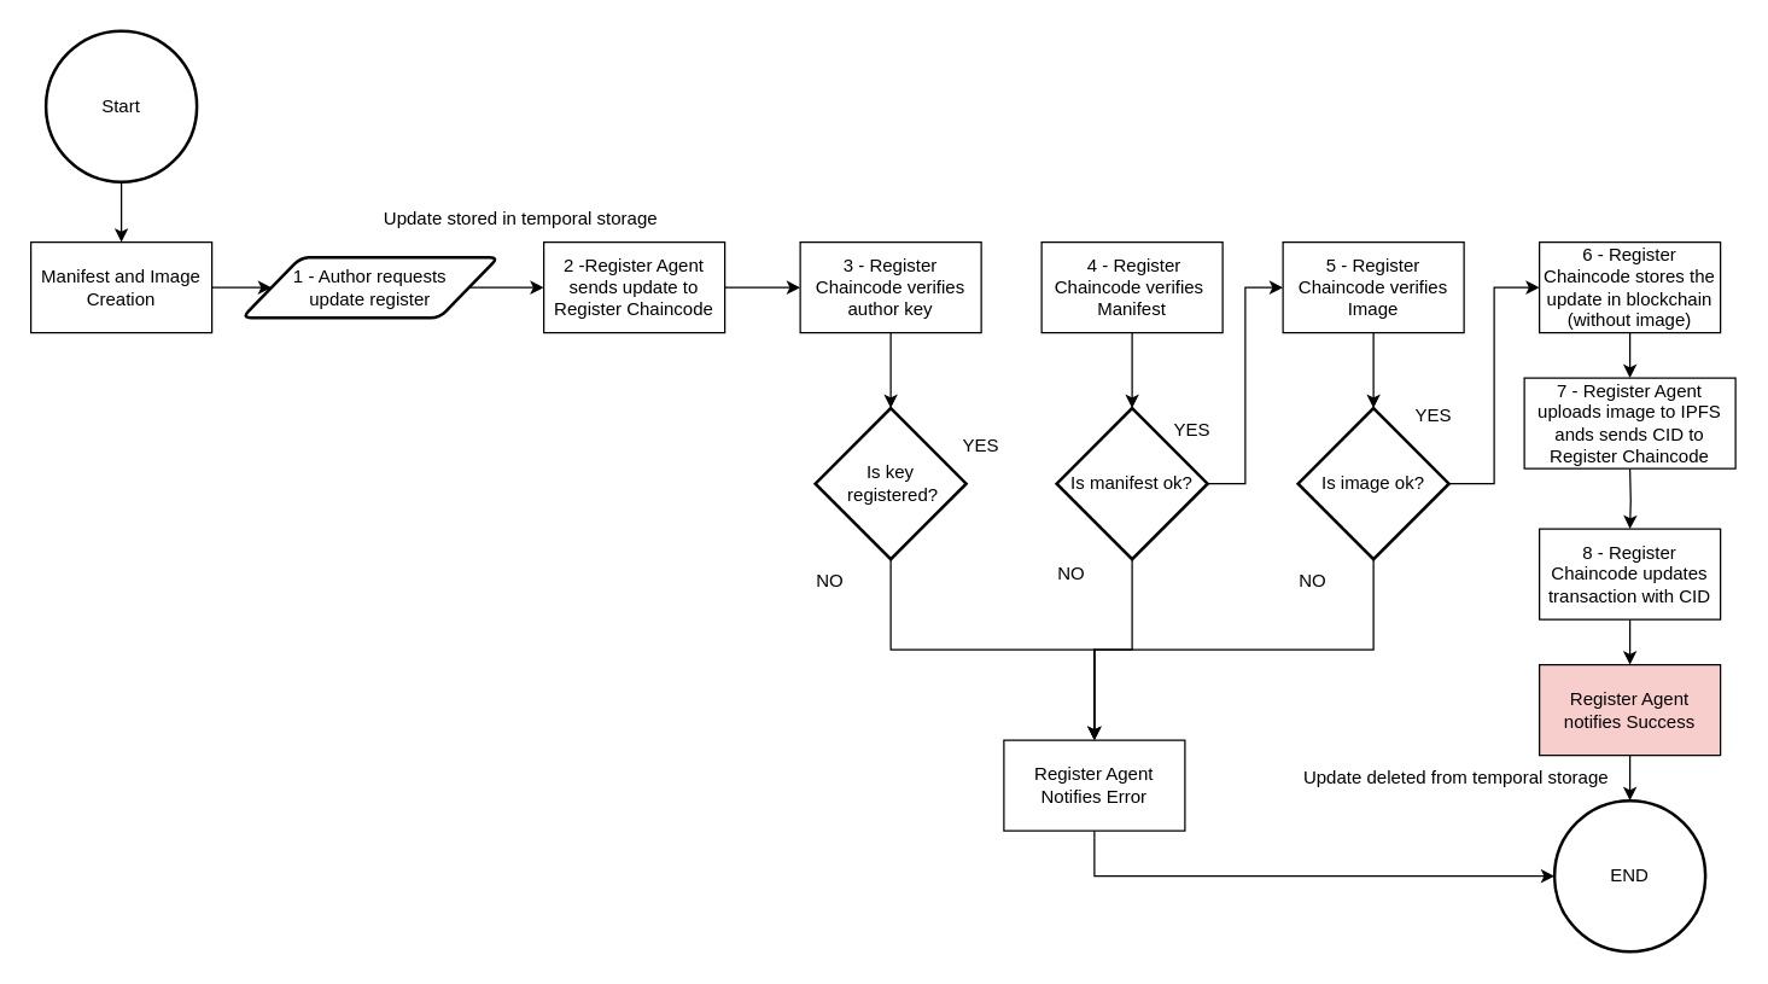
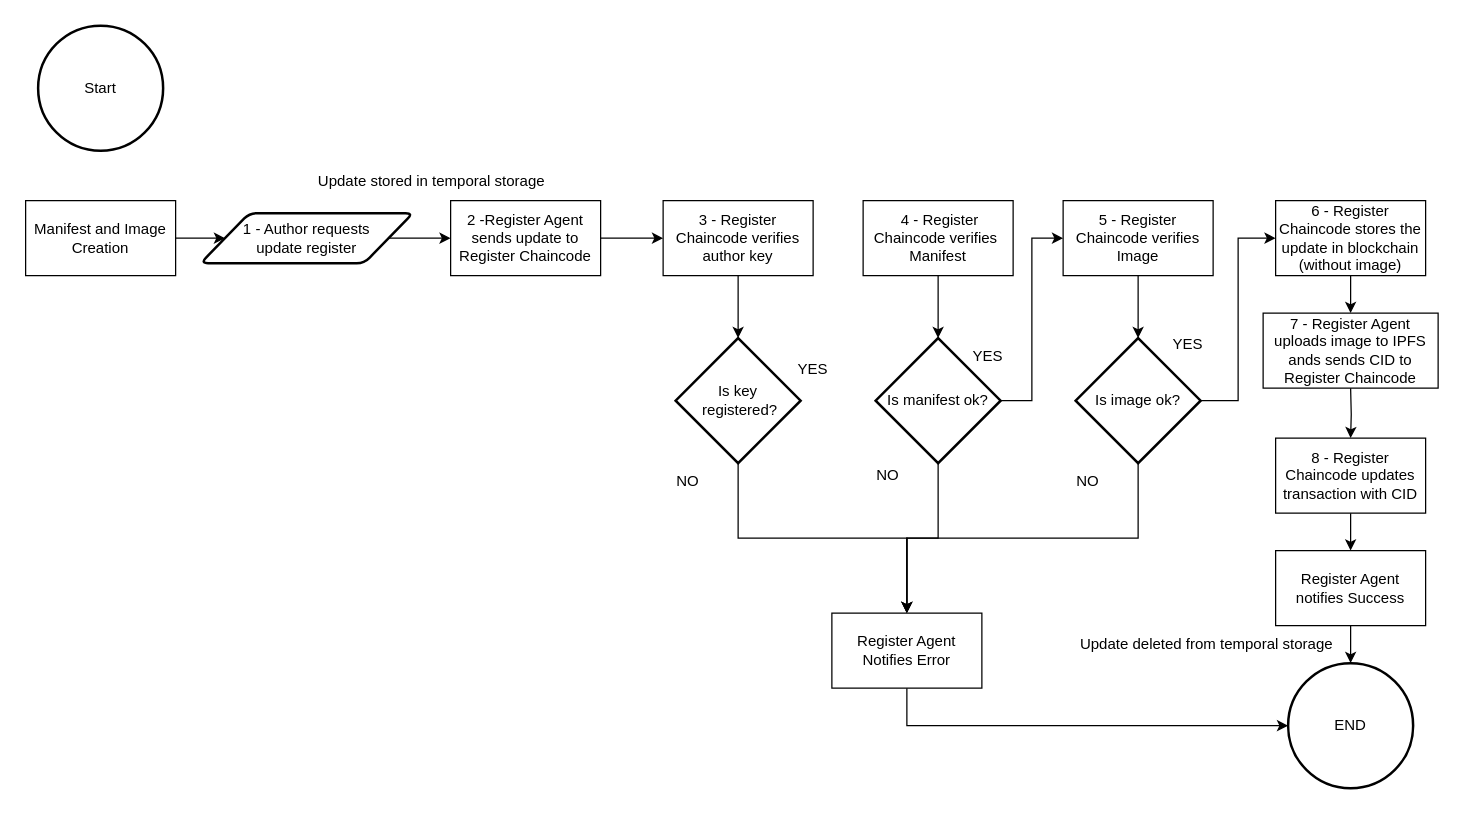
  <mxCell id="0" />
  <mxCell id="1" parent="0" />
- <mxCell id="2" style="edgeStyle=orthogonalEdgeStyle;rounded=0;orthogonalLoop=1;jettySize=auto;html=1;exitX=0.5;exitY=1;exitDx=0;exitDy=0;exitPerimeter=0;" parent="1" source="3" target="5" edge="1"><mxGeometry relative="1" as="geometry" /></mxCell>
  <mxCell id="3" value="&lt;div&gt;Start&lt;/div&gt;" style="strokeWidth=2;html=1;shape=mxgraph.flowchart.start_2;whiteSpace=wrap;" parent="1" vertex="1"><mxGeometry x="30" y="20" width="100" height="100" as="geometry" /></mxCell>
  <mxCell id="4" style="edgeStyle=orthogonalEdgeStyle;rounded=0;orthogonalLoop=1;jettySize=auto;html=1;exitX=1;exitY=0.5;exitDx=0;exitDy=0;entryX=0;entryY=0.5;entryDx=0;entryDy=0;" parent="1" source="5" target="7" edge="1"><mxGeometry relative="1" as="geometry" /></mxCell>
  <mxCell id="5" value="Manifest and Image Creation" style="rounded=0;whiteSpace=wrap;html=1;" parent="1" vertex="1"><mxGeometry x="20" y="160" width="120" height="60" as="geometry" /></mxCell>
  <mxCell id="6" style="edgeStyle=orthogonalEdgeStyle;rounded=0;orthogonalLoop=1;jettySize=auto;html=1;exitX=1;exitY=0.5;exitDx=0;exitDy=0;entryX=0;entryY=0.5;entryDx=0;entryDy=0;" parent="1" source="7" target="9" edge="1"><mxGeometry relative="1" as="geometry" /></mxCell>
  <mxCell id="7" value="&lt;div&gt;1 - Author requests &lt;br&gt;&lt;/div&gt;&lt;div&gt;update register&lt;/div&gt;" style="shape=parallelogram;html=1;strokeWidth=2;perimeter=parallelogramPerimeter;whiteSpace=wrap;rounded=1;arcSize=12;size=0.23;" parent="1" vertex="1"><mxGeometry x="160" y="170" width="170" height="40" as="geometry" /></mxCell>
  <mxCell id="8" style="edgeStyle=orthogonalEdgeStyle;rounded=0;orthogonalLoop=1;jettySize=auto;html=1;exitX=1;exitY=0.5;exitDx=0;exitDy=0;entryX=0;entryY=0.5;entryDx=0;entryDy=0;startArrow=none;startFill=0;" edge="1" parent="1" source="9" target="41"><mxGeometry relative="1" as="geometry" /></mxCell>
  <mxCell id="9" value="2 -Register Agent sends update to Register Chaincode" style="rounded=0;whiteSpace=wrap;html=1;" parent="1" vertex="1"><mxGeometry x="360" y="160" width="120" height="60" as="geometry" /></mxCell>
  <mxCell id="10" style="edgeStyle=orthogonalEdgeStyle;rounded=0;orthogonalLoop=1;jettySize=auto;html=1;exitX=0.5;exitY=1;exitDx=0;exitDy=0;exitPerimeter=0;entryX=0.5;entryY=0;entryDx=0;entryDy=0;" parent="1" source="11" target="30" edge="1"><mxGeometry relative="1" as="geometry" /></mxCell>
  <mxCell id="11" value="&lt;div&gt;Is key&lt;/div&gt;&lt;div&gt;&amp;nbsp;registered?&lt;/div&gt;" style="strokeWidth=2;html=1;shape=mxgraph.flowchart.decision;whiteSpace=wrap;" parent="1" vertex="1"><mxGeometry x="540" y="270" width="100" height="100" as="geometry" /></mxCell>
  <mxCell id="12" style="edgeStyle=orthogonalEdgeStyle;rounded=0;orthogonalLoop=1;jettySize=auto;html=1;exitX=0.5;exitY=1;exitDx=0;exitDy=0;entryX=0.5;entryY=0;entryDx=0;entryDy=0;entryPerimeter=0;" parent="1" source="13" target="16" edge="1"><mxGeometry relative="1" as="geometry" /></mxCell>
  <mxCell id="13" value="&amp;nbsp;4 - Register Chaincode verifies&amp;nbsp; Manifest" style="rounded=0;whiteSpace=wrap;html=1;" parent="1" vertex="1"><mxGeometry x="690" y="160" width="120" height="60" as="geometry" /></mxCell>
  <mxCell id="14" style="edgeStyle=orthogonalEdgeStyle;rounded=0;orthogonalLoop=1;jettySize=auto;html=1;exitX=1;exitY=0.5;exitDx=0;exitDy=0;exitPerimeter=0;entryX=0;entryY=0.5;entryDx=0;entryDy=0;" parent="1" source="16" target="18" edge="1"><mxGeometry relative="1" as="geometry" /></mxCell>
  <mxCell id="15" style="edgeStyle=orthogonalEdgeStyle;rounded=0;orthogonalLoop=1;jettySize=auto;html=1;exitX=0.5;exitY=1;exitDx=0;exitDy=0;exitPerimeter=0;" parent="1" source="16" target="30" edge="1"><mxGeometry relative="1" as="geometry" /></mxCell>
  <mxCell id="16" value="Is manifest ok?" style="strokeWidth=2;html=1;shape=mxgraph.flowchart.decision;whiteSpace=wrap;" parent="1" vertex="1"><mxGeometry x="700" y="270" width="100" height="100" as="geometry" /></mxCell>
  <mxCell id="17" style="edgeStyle=orthogonalEdgeStyle;rounded=0;orthogonalLoop=1;jettySize=auto;html=1;exitX=0.5;exitY=1;exitDx=0;exitDy=0;entryX=0.5;entryY=0;entryDx=0;entryDy=0;entryPerimeter=0;" parent="1" source="18" target="21" edge="1"><mxGeometry relative="1" as="geometry" /></mxCell>
  <mxCell id="18" value="5 - Register Chaincode verifies Image" style="rounded=0;whiteSpace=wrap;html=1;" parent="1" vertex="1"><mxGeometry x="850" y="160" width="120" height="60" as="geometry" /></mxCell>
  <mxCell id="19" style="edgeStyle=orthogonalEdgeStyle;rounded=0;orthogonalLoop=1;jettySize=auto;html=1;exitX=1;exitY=0.5;exitDx=0;exitDy=0;exitPerimeter=0;entryX=0;entryY=0.5;entryDx=0;entryDy=0;" parent="1" source="21" target="23" edge="1"><mxGeometry relative="1" as="geometry" /></mxCell>
  <mxCell id="20" style="edgeStyle=orthogonalEdgeStyle;rounded=0;orthogonalLoop=1;jettySize=auto;html=1;exitX=0.5;exitY=1;exitDx=0;exitDy=0;exitPerimeter=0;entryX=0.5;entryY=0;entryDx=0;entryDy=0;" parent="1" source="21" target="30" edge="1"><mxGeometry relative="1" as="geometry" /></mxCell>
  <mxCell id="21" value="Is image ok?" style="strokeWidth=2;html=1;shape=mxgraph.flowchart.decision;whiteSpace=wrap;" parent="1" vertex="1"><mxGeometry x="860" y="270" width="100" height="100" as="geometry" /></mxCell>
  <mxCell id="22" style="edgeStyle=orthogonalEdgeStyle;rounded=0;orthogonalLoop=1;jettySize=auto;html=1;exitX=0.5;exitY=1;exitDx=0;exitDy=0;entryX=0.5;entryY=0;entryDx=0;entryDy=0;" parent="1" source="23" edge="1"><mxGeometry relative="1" as="geometry"><mxPoint x="1080" y="250" as="targetPoint" /></mxGeometry></mxCell>
  <mxCell id="23" value="6 - Register Chaincode stores the update in blockchain (without image)" style="rounded=0;whiteSpace=wrap;html=1;" parent="1" vertex="1"><mxGeometry x="1020" y="160" width="120" height="60" as="geometry" /></mxCell>
  <mxCell id="24" style="edgeStyle=orthogonalEdgeStyle;rounded=0;orthogonalLoop=1;jettySize=auto;html=1;exitX=0.5;exitY=1;exitDx=0;exitDy=0;" parent="1" target="26" edge="1"><mxGeometry relative="1" as="geometry"><mxPoint x="1080" y="310" as="sourcePoint" /></mxGeometry></mxCell>
  <mxCell id="25" style="edgeStyle=orthogonalEdgeStyle;rounded=0;orthogonalLoop=1;jettySize=auto;html=1;exitX=0.5;exitY=1;exitDx=0;exitDy=0;entryX=0.5;entryY=0;entryDx=0;entryDy=0;" parent="1" source="26" target="28" edge="1"><mxGeometry relative="1" as="geometry" /></mxCell>
  <mxCell id="26" value="8 - Register Chaincode updates transaction with CID" style="rounded=0;whiteSpace=wrap;html=1;" parent="1" vertex="1"><mxGeometry x="1020" y="350" width="120" height="60" as="geometry" /></mxCell>
  <mxCell id="27" style="edgeStyle=orthogonalEdgeStyle;rounded=0;orthogonalLoop=1;jettySize=auto;html=1;exitX=0.5;exitY=1;exitDx=0;exitDy=0;" parent="1" source="28" target="31" edge="1"><mxGeometry relative="1" as="geometry" /></mxCell>
- <mxCell id="28" value="Register Agent notifies Success" style="rounded=0;whiteSpace=wrap;html=1;fillColor=#f8cecc;" parent="1" vertex="1"><mxGeometry x="1020" y="440" width="120" height="60" as="geometry" /></mxCell>
+ <mxCell id="28" value="Register Agent notifies Success" style="rounded=0;whiteSpace=wrap;html=1;" parent="1" vertex="1"><mxGeometry x="1020" y="440" width="120" height="60" as="geometry" /></mxCell>
  <mxCell id="29" style="edgeStyle=orthogonalEdgeStyle;rounded=0;orthogonalLoop=1;jettySize=auto;html=1;exitX=0.5;exitY=1;exitDx=0;exitDy=0;entryX=0;entryY=0.5;entryDx=0;entryDy=0;entryPerimeter=0;" parent="1" source="30" target="31" edge="1"><mxGeometry relative="1" as="geometry" /></mxCell>
  <mxCell id="30" value="Register Agent Notifies Error" style="rounded=0;whiteSpace=wrap;html=1;" parent="1" vertex="1"><mxGeometry x="665" y="490" width="120" height="60" as="geometry" /></mxCell>
  <mxCell id="31" value="END" style="strokeWidth=2;html=1;shape=mxgraph.flowchart.start_2;whiteSpace=wrap;" parent="1" vertex="1"><mxGeometry x="1030" y="530" width="100" height="100" as="geometry" /></mxCell>
  <mxCell id="32" value="NO" style="text;html=1;strokeColor=none;fillColor=none;align=center;verticalAlign=middle;whiteSpace=wrap;rounded=0;" parent="1" vertex="1"><mxGeometry x="520" y="370" width="60" height="30" as="geometry" /></mxCell>
  <mxCell id="33" value="NO" style="text;html=1;strokeColor=none;fillColor=none;align=center;verticalAlign=middle;whiteSpace=wrap;rounded=0;" parent="1" vertex="1"><mxGeometry x="680" y="365" width="60" height="30" as="geometry" /></mxCell>
  <mxCell id="34" value="NO" style="text;html=1;strokeColor=none;fillColor=none;align=center;verticalAlign=middle;whiteSpace=wrap;rounded=0;" parent="1" vertex="1"><mxGeometry x="840" y="370" width="60" height="30" as="geometry" /></mxCell>
  <mxCell id="35" value="YES" style="text;html=1;strokeColor=none;fillColor=none;align=center;verticalAlign=middle;whiteSpace=wrap;rounded=0;" parent="1" vertex="1"><mxGeometry x="620" y="280" width="60" height="30" as="geometry" /></mxCell>
  <mxCell id="36" value="YES" style="text;html=1;strokeColor=none;fillColor=none;align=center;verticalAlign=middle;whiteSpace=wrap;rounded=0;" parent="1" vertex="1"><mxGeometry x="760" y="270" width="60" height="30" as="geometry" /></mxCell>
  <mxCell id="37" value="YES" style="text;html=1;strokeColor=none;fillColor=none;align=center;verticalAlign=middle;whiteSpace=wrap;rounded=0;" parent="1" vertex="1"><mxGeometry x="920" y="260" width="60" height="30" as="geometry" /></mxCell>
  <mxCell id="38" value="Update stored in temporal storage" style="text;html=1;strokeColor=none;fillColor=none;align=center;verticalAlign=middle;whiteSpace=wrap;rounded=0;" parent="1" vertex="1"><mxGeometry x="240" y="130" width="210" height="30" as="geometry" /></mxCell>
  <mxCell id="39" value="Update deleted from temporal storage" style="text;html=1;strokeColor=none;fillColor=none;align=center;verticalAlign=middle;whiteSpace=wrap;rounded=0;" parent="1" vertex="1"><mxGeometry x="860" y="500" width="210" height="30" as="geometry" /></mxCell>
  <mxCell id="40" style="edgeStyle=orthogonalEdgeStyle;rounded=0;orthogonalLoop=1;jettySize=auto;html=1;exitX=0.5;exitY=1;exitDx=0;exitDy=0;entryX=0.5;entryY=0;entryDx=0;entryDy=0;entryPerimeter=0;startArrow=none;startFill=0;" edge="1" parent="1" source="41" target="11"><mxGeometry relative="1" as="geometry" /></mxCell>
  <mxCell id="41" value="3 - Register Chaincode verifies author key" style="rounded=0;whiteSpace=wrap;html=1;" vertex="1" parent="1"><mxGeometry x="530" y="160" width="120" height="60" as="geometry" /></mxCell>
  <mxCell id="42" value="7 - Register Agent uploads image to IPFS ands sends CID to Register Chaincode" style="rounded=0;whiteSpace=wrap;html=1;" vertex="1" parent="1"><mxGeometry x="1010" y="250" width="140" height="60" as="geometry" /></mxCell>
